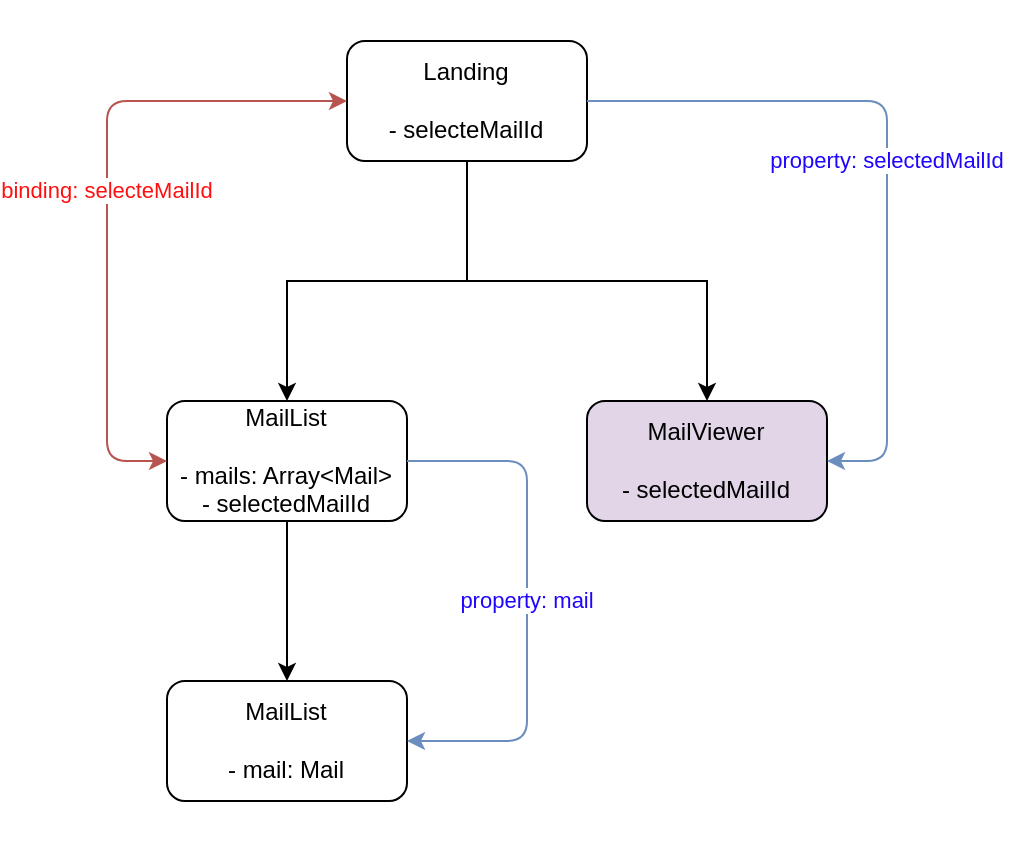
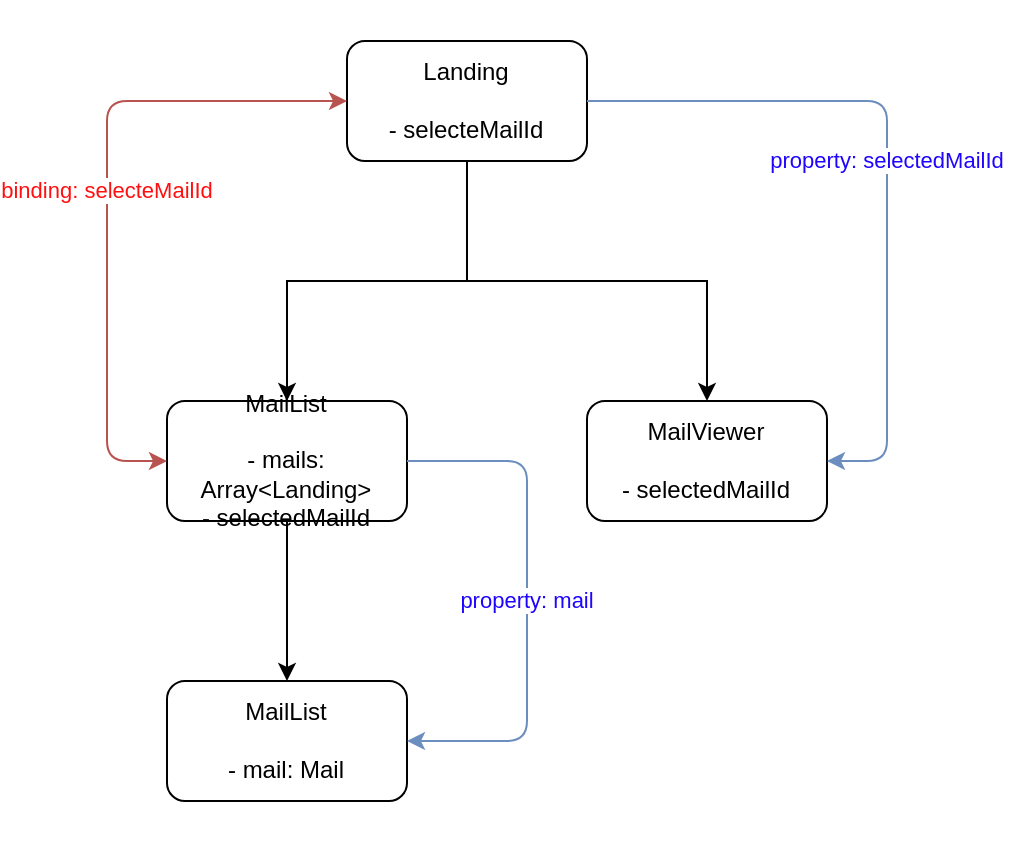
  <mxCell id="0" />
  <mxCell id="1" parent="0" />
  <mxCell id="2" value="" style="edgeStyle=orthogonalEdgeStyle;rounded=0;orthogonalLoop=1;jettySize=auto;html=1;" edge="1" parent="1" source="4" target="6"><mxGeometry relative="1" as="geometry" /></mxCell>
  <mxCell id="3" value="" style="edgeStyle=orthogonalEdgeStyle;rounded=0;orthogonalLoop=1;jettySize=auto;html=1;" edge="1" parent="1" source="4" target="7"><mxGeometry relative="1" as="geometry" /></mxCell>
  <mxCell id="4" value="Landing&lt;br&gt;&lt;br&gt;- selecteMailId" style="rounded=1;whiteSpace=wrap;html=1;" vertex="1" parent="1"><mxGeometry x="140" y="20" width="120" height="60" as="geometry" /></mxCell>
  <mxCell id="5" value="" style="edgeStyle=orthogonalEdgeStyle;rounded=0;orthogonalLoop=1;jettySize=auto;html=1;" edge="1" parent="1" source="6" target="8"><mxGeometry relative="1" as="geometry" /></mxCell>
- <mxCell id="6" value="&lt;div&gt;MailList&lt;/div&gt;&lt;div&gt;&lt;br&gt;&lt;/div&gt;&lt;div&gt;- mails: Array&amp;lt;Mail&amp;gt;&lt;br&gt;&lt;/div&gt;&lt;div&gt;- selectedMailId&lt;br&gt;&lt;/div&gt;" style="rounded=1;whiteSpace=wrap;html=1;" vertex="1" parent="1"><mxGeometry x="50" y="200" width="120" height="60" as="geometry" /></mxCell>
- <mxCell id="7" value="&lt;div&gt;MailViewer&lt;/div&gt;&lt;div&gt;&lt;br&gt;&lt;/div&gt;&lt;div&gt;- selectedMailId&lt;br&gt;&lt;/div&gt;" style="whiteSpace=wrap;html=1;rounded=1;fillColor=#e1d5e7;" vertex="1" parent="1"><mxGeometry x="260" y="200" width="120" height="60" as="geometry" /></mxCell>
+ <mxCell id="6" value="&lt;div&gt;MailList&lt;/div&gt;&lt;div&gt;&lt;br&gt;&lt;/div&gt;&lt;div&gt;- mails: Array&amp;lt;Landing&amp;gt;&lt;br&gt;&lt;/div&gt;&lt;div&gt;- selectedMailId&lt;br&gt;&lt;/div&gt;" style="rounded=1;whiteSpace=wrap;html=1;" vertex="1" parent="1"><mxGeometry x="50" y="200" width="120" height="60" as="geometry" /></mxCell>
+ <mxCell id="7" value="&lt;div&gt;MailViewer&lt;/div&gt;&lt;div&gt;&lt;br&gt;&lt;/div&gt;&lt;div&gt;- selectedMailId&lt;br&gt;&lt;/div&gt;" style="whiteSpace=wrap;html=1;rounded=1;" vertex="1" parent="1"><mxGeometry x="260" y="200" width="120" height="60" as="geometry" /></mxCell>
  <mxCell id="8" value="&lt;div&gt;MailList&lt;/div&gt;&lt;div&gt;&lt;br&gt;&lt;/div&gt;&lt;div&gt;- mail: Mail&lt;br&gt;&lt;/div&gt;" style="whiteSpace=wrap;html=1;rounded=1;" vertex="1" parent="1"><mxGeometry x="50" y="340" width="120" height="60" as="geometry" /></mxCell>
  <mxCell id="9" value="&lt;font color=&quot;#FF0F0F&quot;&gt;binding: selecteMailId&lt;/font&gt;" style="edgeStyle=segmentEdgeStyle;endArrow=classic;html=1;exitX=0;exitY=0.5;exitDx=0;exitDy=0;entryX=0;entryY=0.5;entryDx=0;entryDy=0;fillColor=#f8cecc;strokeColor=#b85450;startArrow=classic;startFill=1;" edge="1" parent="1" source="6" target="4"><mxGeometry width="50" height="50" relative="1" as="geometry"><mxPoint x="220" y="380" as="sourcePoint" /><mxPoint x="270" y="330" as="targetPoint" /><Array as="points"><mxPoint x="20" y="230" /><mxPoint x="20" y="50" /></Array></mxGeometry></mxCell>
  <mxCell id="10" value="&lt;font color=&quot;#1E05FF&quot;&gt;property: selectedMailId&lt;/font&gt;" style="edgeStyle=elbowEdgeStyle;elbow=horizontal;endArrow=classic;html=1;entryX=1;entryY=0.5;entryDx=0;entryDy=0;exitX=1;exitY=0.5;exitDx=0;exitDy=0;fillColor=#dae8fc;strokeColor=#6c8ebf;" edge="1" parent="1" source="4" target="7"><mxGeometry width="50" height="50" relative="1" as="geometry"><mxPoint x="220" y="380" as="sourcePoint" /><mxPoint x="270" y="330" as="targetPoint" /><Array as="points"><mxPoint x="410" y="140" /><mxPoint x="440" y="120" /></Array></mxGeometry></mxCell>
  <mxCell id="11" value="&lt;font color=&quot;#1E05FF&quot;&gt;property: mail&lt;br&gt;&lt;/font&gt;" style="edgeStyle=elbowEdgeStyle;elbow=horizontal;endArrow=classic;html=1;entryX=1;entryY=0.5;entryDx=0;entryDy=0;exitX=1;exitY=0.5;exitDx=0;exitDy=0;fillColor=#dae8fc;strokeColor=#6c8ebf;" edge="1" parent="1" source="6" target="8"><mxGeometry width="50" height="50" relative="1" as="geometry"><mxPoint x="270" y="60" as="sourcePoint" /><mxPoint x="390" y="240" as="targetPoint" /><Array as="points"><mxPoint x="230" y="300" /><mxPoint x="450" y="130" /></Array></mxGeometry></mxCell>
